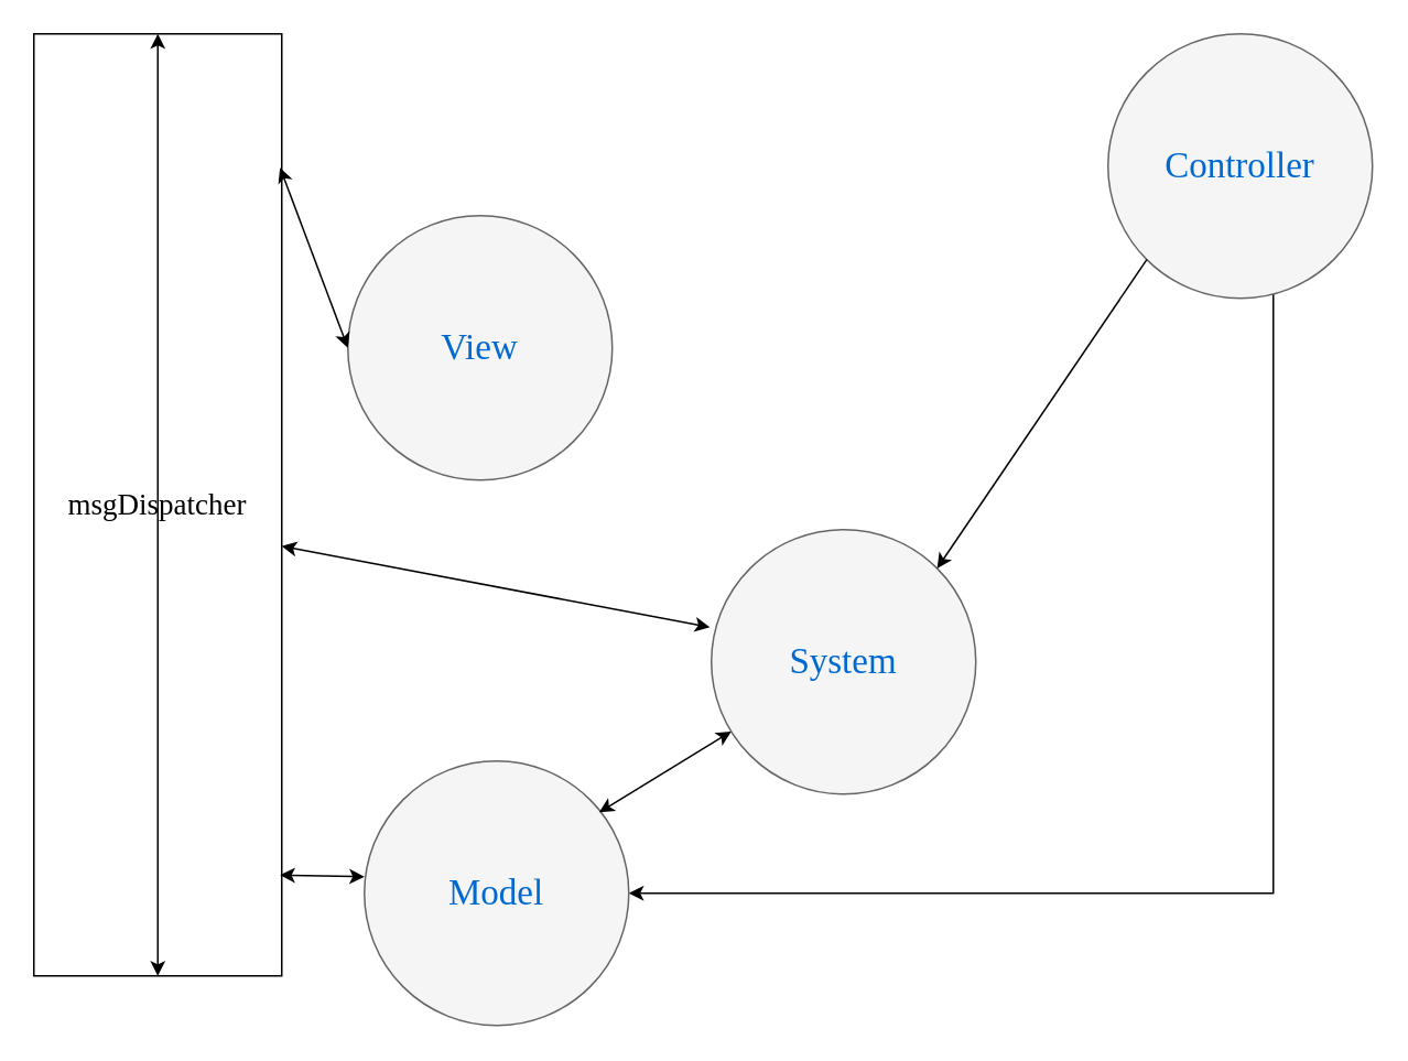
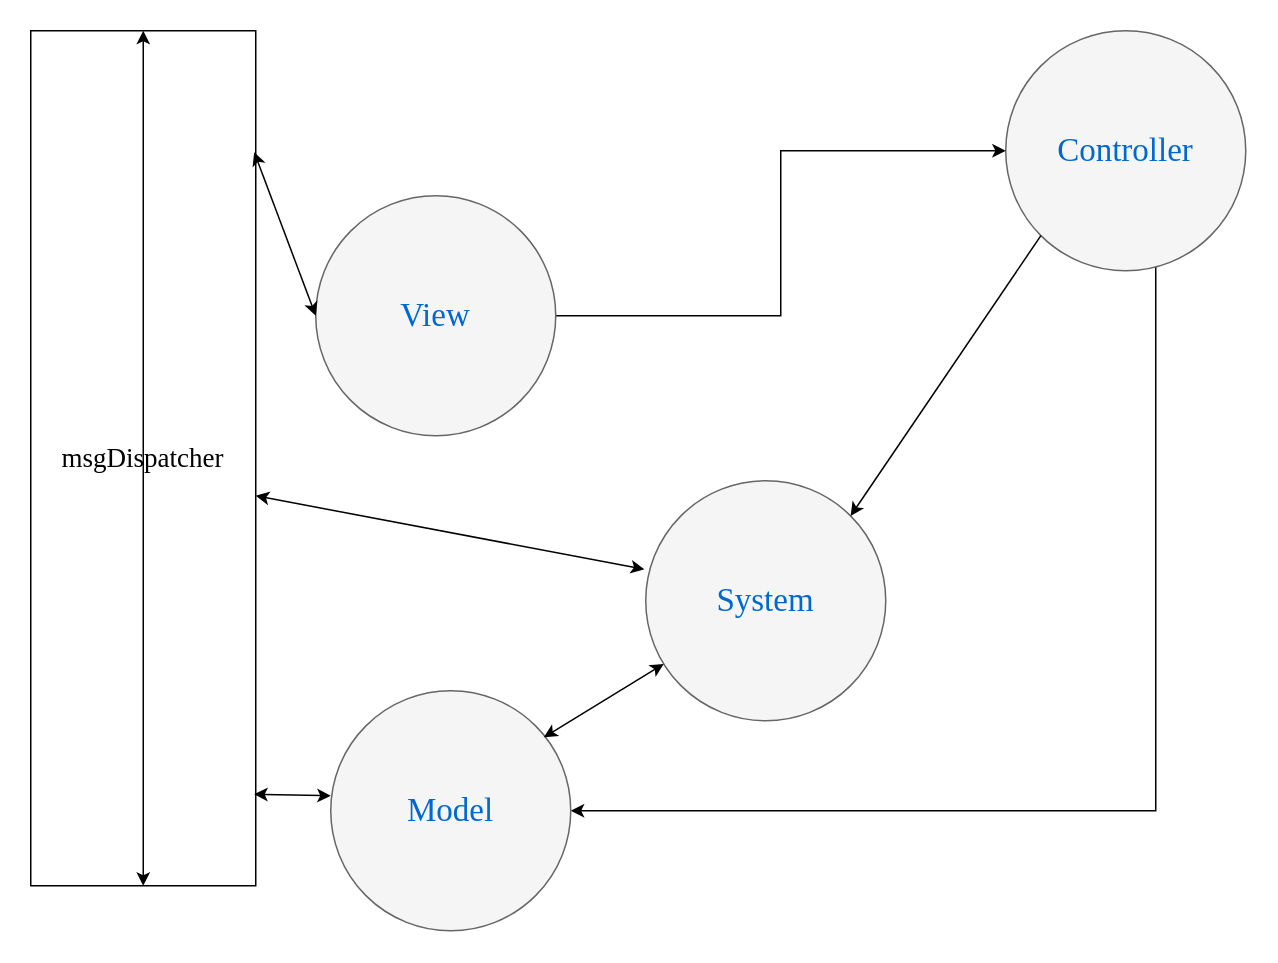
  <mxCell id="0" />
  <mxCell id="1" parent="0" />
  <mxCell id="2" style="edgeStyle=orthogonalEdgeStyle;rounded=0;orthogonalLoop=1;jettySize=auto;html=1;" edge="1" parent="1" source="3" target="7"><mxGeometry relative="1" as="geometry"><Array as="points"><mxPoint x="770" y="540" /></Array></mxGeometry></mxCell>
  <mxCell id="3" value="Controller" style="ellipse;whiteSpace=wrap;html=1;rounded=0;shadow=0;dashed=0;comic=0;fontFamily=Verdana;fontSize=22;fontColor=#0069D1;fillColor=#f5f5f5;strokeColor=#666666;" parent="1" vertex="1"><mxGeometry x="670" y="20" width="160" height="160" as="geometry" /></mxCell>
  <mxCell id="4" value="System&lt;br&gt;" style="ellipse;whiteSpace=wrap;html=1;rounded=0;shadow=0;dashed=0;comic=0;fontFamily=Verdana;fontSize=22;fontColor=#0069D1;fillColor=#f5f5f5;strokeColor=#666666;" parent="1" vertex="1"><mxGeometry x="430" y="320" width="160" height="160" as="geometry" /></mxCell>
+ <mxCell id="5" style="edgeStyle=orthogonalEdgeStyle;rounded=0;orthogonalLoop=1;jettySize=auto;html=1;entryX=0;entryY=0.5;entryDx=0;entryDy=0;" edge="1" parent="1" source="6" target="3"><mxGeometry relative="1" as="geometry" /></mxCell>
  <mxCell id="6" value="View" style="ellipse;whiteSpace=wrap;html=1;rounded=0;shadow=0;dashed=0;comic=0;fontFamily=Verdana;fontSize=22;fontColor=#0069D1;fillColor=#f5f5f5;strokeColor=#666666;" parent="1" vertex="1"><mxGeometry x="210" y="130" width="160" height="160" as="geometry" /></mxCell>
  <mxCell id="7" value="Model" style="ellipse;whiteSpace=wrap;html=1;rounded=0;shadow=0;dashed=0;comic=0;fontFamily=Verdana;fontSize=22;fontColor=#0069D1;fillColor=#f5f5f5;strokeColor=#666666;" parent="1" vertex="1"><mxGeometry x="220" y="460" width="160" height="160" as="geometry" /></mxCell>
  <mxCell id="8" value="" style="endArrow=classic;startArrow=classic;html=1;exitX=0.888;exitY=0.194;exitDx=0;exitDy=0;exitPerimeter=0;" edge="1" parent="1" source="7" target="4"><mxGeometry width="50" height="50" relative="1" as="geometry"><mxPoint x="400" y="480" as="sourcePoint" /><mxPoint x="450" y="430" as="targetPoint" /></mxGeometry></mxCell>
  <mxCell id="9" value="" style="endArrow=classic;html=1;exitX=0;exitY=1;exitDx=0;exitDy=0;entryX=1;entryY=0;entryDx=0;entryDy=0;" edge="1" parent="1" source="3" target="4"><mxGeometry width="50" height="50" relative="1" as="geometry"><mxPoint x="420" y="320" as="sourcePoint" /><mxPoint x="470" y="270" as="targetPoint" /></mxGeometry></mxCell>
  <mxCell id="10" value="&lt;font face=&quot;Verdana&quot; style=&quot;font-size: 18px&quot;&gt;msgDispatcher&lt;/font&gt;" style="rounded=0;whiteSpace=wrap;html=1;" vertex="1" parent="1"><mxGeometry x="20" y="20" width="150" height="570" as="geometry" /></mxCell>
  <mxCell id="11" value="" style="endArrow=classic;startArrow=classic;html=1;exitX=0.993;exitY=0.142;exitDx=0;exitDy=0;exitPerimeter=0;entryX=0;entryY=0.5;entryDx=0;entryDy=0;" edge="1" parent="1" source="10" target="6"><mxGeometry width="50" height="50" relative="1" as="geometry"><mxPoint x="160" y="180" as="sourcePoint" /><mxPoint x="210" y="130" as="targetPoint" /></mxGeometry></mxCell>
  <mxCell id="12" value="" style="endArrow=classic;startArrow=classic;html=1;entryX=-0.006;entryY=0.369;entryDx=0;entryDy=0;entryPerimeter=0;" edge="1" parent="1" target="4"><mxGeometry width="50" height="50" relative="1" as="geometry"><mxPoint x="170" y="330" as="sourcePoint" /><mxPoint x="220" y="280" as="targetPoint" /></mxGeometry></mxCell>
  <mxCell id="13" value="" style="endArrow=classic;startArrow=classic;html=1;exitX=0.993;exitY=0.893;exitDx=0;exitDy=0;exitPerimeter=0;" edge="1" parent="1" source="10"><mxGeometry width="50" height="50" relative="1" as="geometry"><mxPoint x="170" y="580" as="sourcePoint" /><mxPoint x="220" y="530" as="targetPoint" /></mxGeometry></mxCell>
  <mxCell id="14" value="" style="endArrow=classic;startArrow=classic;html=1;entryX=0.5;entryY=0;entryDx=0;entryDy=0;exitX=0.5;exitY=1;exitDx=0;exitDy=0;" edge="1" parent="1" source="10" target="10"><mxGeometry width="50" height="50" relative="1" as="geometry"><mxPoint x="50" y="220" as="sourcePoint" /><mxPoint x="100" y="170" as="targetPoint" /></mxGeometry></mxCell>
